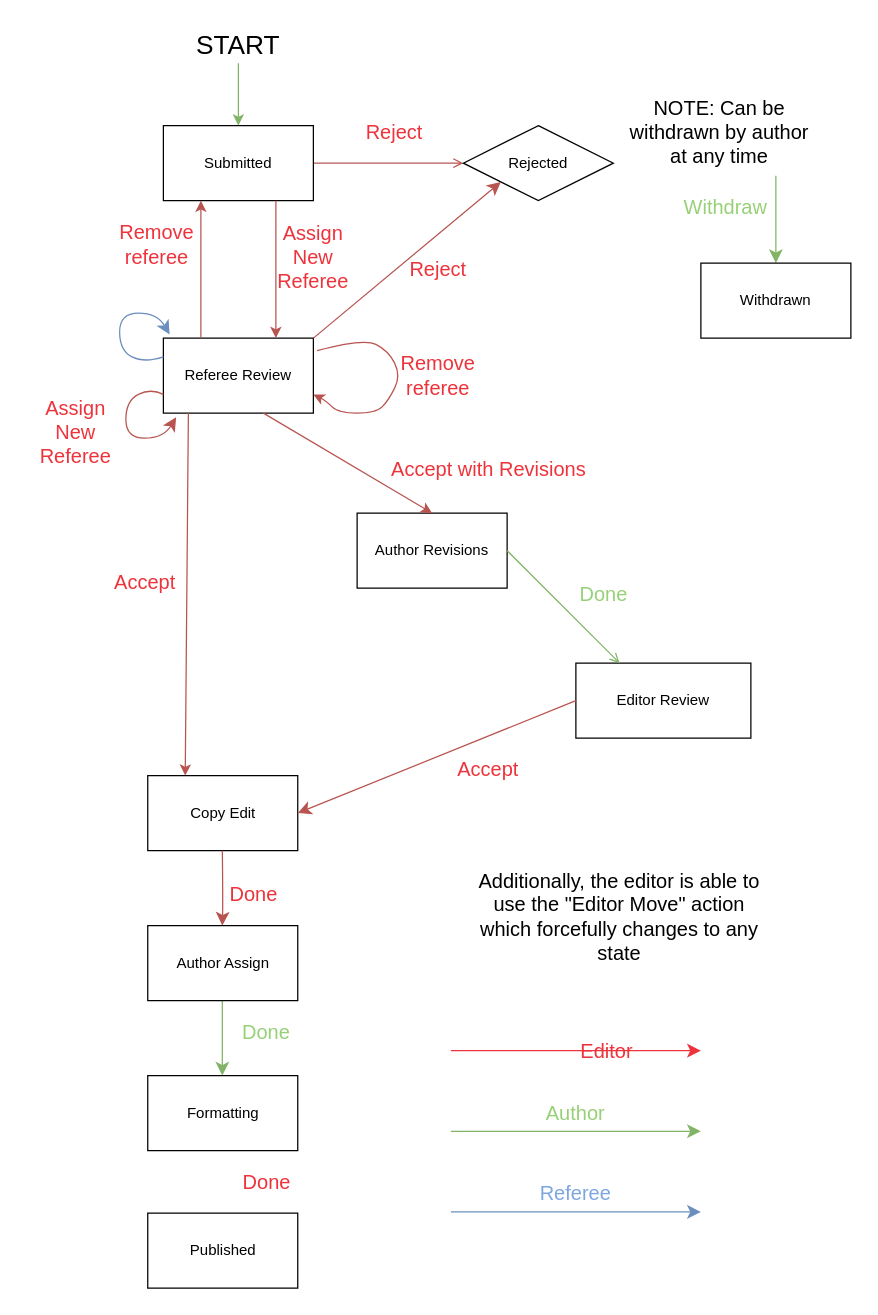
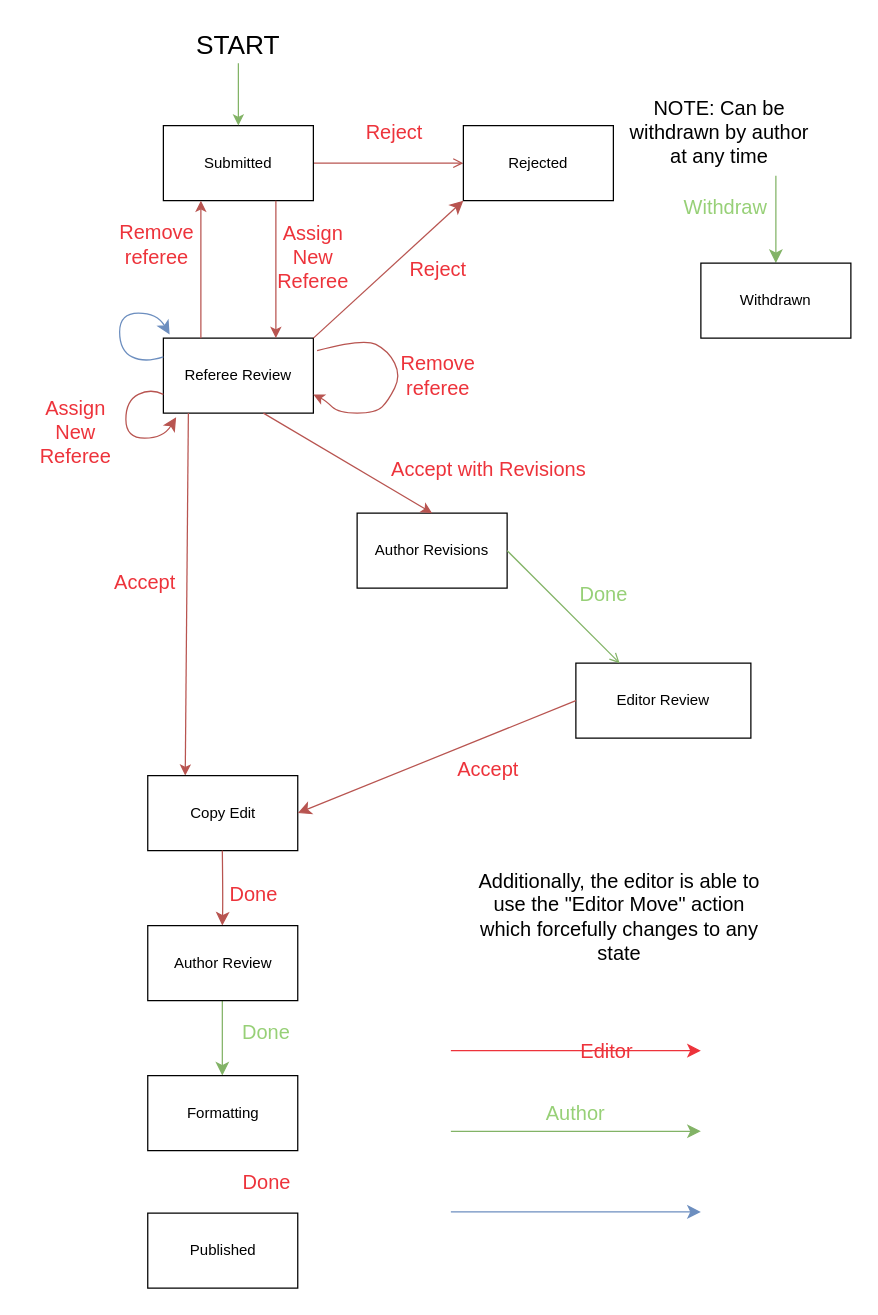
  <mxCell id="0" />
  <mxCell id="1" parent="0" />
  <mxCell id="2" value="Referee Review" style="rounded=0;whiteSpace=wrap;html=1;" parent="1" vertex="1"><mxGeometry x="130" y="270" width="120" height="60" as="geometry" /></mxCell>
  <mxCell id="3" value="&lt;div&gt;Author Revisions&lt;/div&gt;" style="rounded=0;whiteSpace=wrap;html=1;" parent="1" vertex="1"><mxGeometry x="285" y="410" width="120" height="60" as="geometry" /></mxCell>
  <mxCell id="4" value="" style="endArrow=classic;html=1;rounded=0;exitX=0.25;exitY=1;exitDx=0;exitDy=0;entryX=0.25;entryY=0;entryDx=0;entryDy=0;fillColor=#f8cecc;strokeColor=#b85450;" parent="1" target="21" edge="1"><mxGeometry width="50" height="50" relative="1" as="geometry"><mxPoint x="150" y="330" as="sourcePoint" /><mxPoint x="160" y="380" as="targetPoint" /></mxGeometry></mxCell>
  <mxCell id="5" value="" style="endArrow=classic;html=1;rounded=0;entryX=0.5;entryY=0;entryDx=0;entryDy=0;exitX=0.75;exitY=1;exitDx=0;exitDy=0;fillColor=#f8cecc;strokeColor=#b85450;" parent="1" target="3" edge="1"><mxGeometry width="50" height="50" relative="1" as="geometry"><mxPoint x="210" y="330" as="sourcePoint" /><mxPoint x="160" y="380" as="targetPoint" /></mxGeometry></mxCell>
  <mxCell id="6" value="Accept with Revisions" style="text;html=1;align=center;verticalAlign=middle;resizable=0;points=[];autosize=1;strokeColor=none;fillColor=none;fontSize=16;fontColor=#ED333B;" parent="1" vertex="1"><mxGeometry x="300" y="360" width="180" height="30" as="geometry" /></mxCell>
  <mxCell id="7" value="&lt;div style=&quot;font-size: 16px;&quot;&gt;Accept&lt;/div&gt;" style="text;html=1;align=center;verticalAlign=middle;resizable=0;points=[];autosize=1;strokeColor=none;fillColor=none;fontSize=16;fontColor=#ED333B;" parent="1" vertex="1"><mxGeometry x="80" y="450" width="70" height="30" as="geometry" /></mxCell>
  <mxCell id="8" value="Editor Review" style="rounded=0;whiteSpace=wrap;html=1;" parent="1" vertex="1"><mxGeometry x="460" y="530" width="140" height="60" as="geometry" /></mxCell>
  <mxCell id="9" value="" style="endArrow=open;html=1;rounded=0;entryX=0.25;entryY=0;entryDx=0;entryDy=0;exitX=1;exitY=0.5;exitDx=0;exitDy=0;fillColor=#d5e8d4;strokeColor=#82b366;" parent="1" source="3" target="8" edge="1"><mxGeometry width="50" height="50" relative="1" as="geometry"><mxPoint x="410" y="430" as="sourcePoint" /><mxPoint x="432.5" y="595" as="targetPoint" /></mxGeometry></mxCell>
  <mxCell id="10" value="Assign New Referee" style="text;html=1;align=center;verticalAlign=middle;whiteSpace=wrap;rounded=0;fontSize=16;fontColor=#ED333B;" parent="1" vertex="1"><mxGeometry x="20" y="330" width="80" height="30" as="geometry" /></mxCell>
  <mxCell id="11" style="edgeStyle=orthogonalEdgeStyle;rounded=0;orthogonalLoop=1;jettySize=auto;html=1;entryX=0;entryY=0.5;entryDx=0;entryDy=0;fillColor=#f8cecc;strokeColor=#b85450;endArrow=open;" parent="1" source="12" target="13" edge="1"><mxGeometry relative="1" as="geometry" /></mxCell>
  <mxCell id="12" value="Submitted" style="rounded=0;whiteSpace=wrap;html=1;" parent="1" vertex="1"><mxGeometry x="130" y="100" width="120" height="60" as="geometry" /></mxCell>
- <mxCell id="13" value="Rejected" style="rhombus;whiteSpace=wrap;html=1;" parent="1" vertex="1"><mxGeometry x="370" y="100" width="120" height="60" as="geometry" /></mxCell>
+ <mxCell id="13" value="Rejected" style="rounded=0;whiteSpace=wrap;html=1;" parent="1" vertex="1"><mxGeometry x="370" y="100" width="120" height="60" as="geometry" /></mxCell>
  <mxCell id="14" value="&lt;div style=&quot;font-size: 16px;&quot;&gt;Reject&lt;/div&gt;" style="text;html=1;align=center;verticalAlign=middle;whiteSpace=wrap;rounded=0;fontSize=16;fontColor=#ED333B;" parent="1" vertex="1"><mxGeometry x="285" y="90" width="60" height="30" as="geometry" /></mxCell>
  <mxCell id="15" value="" style="endArrow=classic;html=1;rounded=0;exitX=0.75;exitY=1;exitDx=0;exitDy=0;entryX=0.75;entryY=0;entryDx=0;entryDy=0;fillColor=#f8cecc;strokeColor=#b85450;" parent="1" target="2" edge="1"><mxGeometry width="50" height="50" relative="1" as="geometry"><mxPoint x="220.003" y="160" as="sourcePoint" /><mxPoint x="190" y="190" as="targetPoint" /></mxGeometry></mxCell>
  <mxCell id="16" value="" style="endArrow=classic;html=1;rounded=0;exitX=0.25;exitY=0;exitDx=0;exitDy=0;entryX=0.25;entryY=1;entryDx=0;entryDy=0;fillColor=#f8cecc;strokeColor=#b85450;" parent="1" source="2" edge="1"><mxGeometry width="50" height="50" relative="1" as="geometry"><mxPoint x="140" y="240" as="sourcePoint" /><mxPoint x="160.003" y="160" as="targetPoint" /></mxGeometry></mxCell>
  <mxCell id="17" value="Assign New Referee" style="text;html=1;align=center;verticalAlign=middle;whiteSpace=wrap;rounded=0;fontSize=16;fontColor=#ED333B;" parent="1" vertex="1"><mxGeometry x="220" y="190" width="60" height="30" as="geometry" /></mxCell>
  <mxCell id="18" value="Remove referee" style="text;html=1;align=center;verticalAlign=middle;whiteSpace=wrap;rounded=0;fontSize=16;fontColor=#ED333B;" parent="1" vertex="1"><mxGeometry x="90" y="170" width="70" height="50" as="geometry" /></mxCell>
  <mxCell id="19" value="&lt;div style=&quot;font-size: 16px;&quot;&gt;Remove referee&lt;/div&gt;" style="text;html=1;align=center;verticalAlign=middle;whiteSpace=wrap;rounded=0;fontSize=16;fontColor=#ED333B;" parent="1" vertex="1"><mxGeometry x="320" y="285" width="60" height="30" as="geometry" /></mxCell>
  <mxCell id="20" style="edgeStyle=none;curved=1;rounded=0;orthogonalLoop=1;jettySize=auto;html=1;exitX=0.5;exitY=1;exitDx=0;exitDy=0;entryX=0.5;entryY=0;entryDx=0;entryDy=0;fontSize=12;startSize=8;endSize=8;fillColor=#d5e8d4;strokeColor=#82b366;" parent="1" edge="1"><mxGeometry relative="1" as="geometry"><mxPoint x="177.16" y="800" as="sourcePoint" /><mxPoint x="177.16" y="860" as="targetPoint" /></mxGeometry></mxCell>
  <mxCell id="21" value="Copy Edit" style="rounded=0;whiteSpace=wrap;html=1;" parent="1" vertex="1"><mxGeometry x="117.5" y="620" width="120" height="60" as="geometry" /></mxCell>
  <mxCell id="22" value="Formatting" style="rounded=0;whiteSpace=wrap;html=1;" parent="1" vertex="1"><mxGeometry x="117.5" y="860" width="120" height="60" as="geometry" /></mxCell>
  <mxCell id="23" value="Published" style="rounded=0;whiteSpace=wrap;html=1;" parent="1" vertex="1"><mxGeometry x="117.5" y="970" width="120" height="60" as="geometry" /></mxCell>
  <mxCell id="24" value="Done" style="text;html=1;align=center;verticalAlign=middle;whiteSpace=wrap;rounded=0;fontSize=16;fontColor=#97D077;" parent="1" vertex="1"><mxGeometry x="170" y="810" width="85" height="30" as="geometry" /></mxCell>
  <mxCell id="25" value="Done" style="text;html=1;align=center;verticalAlign=middle;whiteSpace=wrap;rounded=0;fontSize=16;fontColor=#ED333B;" parent="1" vertex="1"><mxGeometry x="182.5" y="930" width="60" height="30" as="geometry" /></mxCell>
  <mxCell id="26" value="" style="endArrow=classic;html=1;rounded=0;entryX=0.5;entryY=0;entryDx=0;entryDy=0;fontColor=#97D077;fillColor=#d5e8d4;strokeColor=#82b366;" parent="1" target="12" edge="1"><mxGeometry width="50" height="50" relative="1" as="geometry"><mxPoint x="190" y="50" as="sourcePoint" /><mxPoint x="360" y="180" as="targetPoint" /></mxGeometry></mxCell>
  <mxCell id="27" value="&lt;font style=&quot;font-size: 21px;&quot;&gt;START&lt;/font&gt;" style="text;html=1;align=center;verticalAlign=middle;whiteSpace=wrap;rounded=0;" parent="1" vertex="1"><mxGeometry x="160" y="20" width="60" height="30" as="geometry" /></mxCell>
  <mxCell id="28" value="" style="curved=1;endArrow=classic;html=1;rounded=0;exitX=-0.024;exitY=0.16;exitDx=0;exitDy=0;entryX=0;entryY=0.75;entryDx=0;entryDy=0;exitPerimeter=0;fillColor=#f8cecc;strokeColor=#b85450;" parent="1" edge="1"><mxGeometry width="50" height="50" relative="1" as="geometry"><mxPoint x="253" y="280" as="sourcePoint" /><mxPoint x="250" y="315" as="targetPoint" /><Array as="points"><mxPoint x="290" y="270" /><mxPoint x="310" y="280" /><mxPoint x="320" y="300" /><mxPoint x="310" y="320" /><mxPoint x="300" y="330" /><mxPoint x="270" y="330" /><mxPoint x="260" y="320" /></Array></mxGeometry></mxCell>
  <mxCell id="29" value="" style="endArrow=classic;html=1;rounded=0;fontSize=12;startSize=8;endSize=8;curved=1;fillColor=#d5e8d4;strokeColor=#82b366;" parent="1" edge="1"><mxGeometry width="50" height="50" relative="1" as="geometry"><mxPoint x="620" y="140" as="sourcePoint" /><mxPoint x="620" y="210" as="targetPoint" /></mxGeometry></mxCell>
  <mxCell id="30" value="Withdrawn" style="rounded=0;whiteSpace=wrap;html=1;" parent="1" vertex="1"><mxGeometry x="560" y="210" width="120" height="60" as="geometry" /></mxCell>
  <mxCell id="31" value="" style="endArrow=classic;html=1;rounded=0;fontSize=12;startSize=8;endSize=8;curved=1;entryX=0;entryY=1;entryDx=0;entryDy=0;fillColor=#f8cecc;strokeColor=#b85450;" parent="1" target="13" edge="1"><mxGeometry width="50" height="50" relative="1" as="geometry"><mxPoint x="250" y="270" as="sourcePoint" /><mxPoint x="300" y="220" as="targetPoint" /></mxGeometry></mxCell>
  <mxCell id="32" value="Reject" style="text;html=1;align=center;verticalAlign=middle;whiteSpace=wrap;rounded=0;fontSize=16;fontColor=#ED333B;" parent="1" vertex="1"><mxGeometry x="320" y="200" width="60" height="30" as="geometry" /></mxCell>
  <mxCell id="33" value="NOTE: Can be withdrawn by author at any time" style="text;html=1;align=center;verticalAlign=middle;whiteSpace=wrap;rounded=0;fontSize=16;" parent="1" vertex="1"><mxGeometry x="500" y="90" width="150" height="30" as="geometry" /></mxCell>
  <mxCell id="34" value="Withdraw" style="text;html=1;align=center;verticalAlign=middle;whiteSpace=wrap;rounded=0;fontSize=16;fontColor=#97D077;" parent="1" vertex="1"><mxGeometry x="550" y="150" width="60" height="30" as="geometry" /></mxCell>
  <mxCell id="35" value="Done" style="text;html=1;align=center;verticalAlign=middle;whiteSpace=wrap;rounded=0;fontSize=16;fontColor=#97D077;" parent="1" vertex="1"><mxGeometry x="430" width="105" height="30" as="geometry" y="460" /></mxCell>
  <mxCell id="36" value="" style="endArrow=classic;html=1;rounded=0;fontSize=12;startSize=8;endSize=8;curved=1;exitX=0;exitY=0.5;exitDx=0;exitDy=0;entryX=1;entryY=0.5;entryDx=0;entryDy=0;fillColor=#f8cecc;strokeColor=#b85450;" parent="1" source="8" target="21" edge="1"><mxGeometry width="50" height="50" relative="1" as="geometry"><mxPoint x="460" y="650" as="sourcePoint" /><mxPoint x="620" y="630" as="targetPoint" /></mxGeometry></mxCell>
  <mxCell id="37" value="&lt;div&gt;Accept&lt;/div&gt;" style="text;html=1;align=center;verticalAlign=middle;whiteSpace=wrap;rounded=0;fontSize=16;fontColor=#ED333B;" parent="1" vertex="1"><mxGeometry x="360" y="600" width="60" height="30" as="geometry" /></mxCell>
  <mxCell id="38" style="edgeStyle=none;curved=1;rounded=0;orthogonalLoop=1;jettySize=auto;html=1;exitX=0.5;exitY=1;exitDx=0;exitDy=0;entryX=0.5;entryY=0;entryDx=0;entryDy=0;fontSize=12;startSize=8;endSize=8;fillColor=#f8cecc;strokeColor=#b85450;" parent="1" edge="1"><mxGeometry relative="1" as="geometry"><mxPoint x="177.16" y="680" as="sourcePoint" /><mxPoint x="177.16" y="740" as="targetPoint" /><Array as="points"><mxPoint x="177.66" y="720" /></Array></mxGeometry></mxCell>
- <mxCell id="39" value="Author Assign" style="rounded=0;whiteSpace=wrap;html=1;" parent="1" vertex="1"><mxGeometry x="117.5" y="740" width="120" height="60" as="geometry" /></mxCell>
+ <mxCell id="39" value="Author Review" style="rounded=0;whiteSpace=wrap;html=1;" parent="1" vertex="1"><mxGeometry x="117.5" y="740" width="120" height="60" as="geometry" /></mxCell>
  <mxCell id="40" value="Done" style="text;html=1;align=center;verticalAlign=middle;whiteSpace=wrap;rounded=0;fontSize=16;fontColor=#ED333B;" parent="1" vertex="1"><mxGeometry x="160" y="700" width="85" height="30" as="geometry" /></mxCell>
  <mxCell id="41" style="edgeStyle=none;curved=1;rounded=0;orthogonalLoop=1;jettySize=auto;html=1;exitX=0.5;exitY=1;exitDx=0;exitDy=0;fontSize=12;startSize=8;endSize=8;" parent="1" source="40" target="40" edge="1"><mxGeometry relative="1" as="geometry" /></mxCell>
  <mxCell id="42" value="Additionally, the editor is able to use the &quot;Editor Move&quot; action which forcefully changes to any state" style="text;html=1;align=center;verticalAlign=middle;whiteSpace=wrap;rounded=0;fontSize=16;" parent="1" vertex="1"><mxGeometry x="380" y="680" width="230" height="105" as="geometry" /></mxCell>
  <mxCell id="43" value="" style="curved=1;endArrow=classic;html=1;rounded=0;fontSize=12;startSize=8;endSize=8;exitX=0;exitY=0.75;exitDx=0;exitDy=0;entryX=0.085;entryY=1.056;entryDx=0;entryDy=0;entryPerimeter=0;fillColor=#f8cecc;strokeColor=#b85450;" edge="1" parent="1" source="2" target="2"><mxGeometry width="50" height="50" relative="1" as="geometry"><mxPoint x="60" y="340" as="sourcePoint" /><mxPoint x="60" y="380" as="targetPoint" /><Array as="points"><mxPoint x="120" y="310" /><mxPoint x="100" y="320" /><mxPoint x="100" y="350" /><mxPoint x="130" y="350" /></Array></mxGeometry></mxCell>
  <mxCell id="44" value="" style="curved=1;endArrow=classic;html=1;rounded=0;fontSize=12;startSize=8;endSize=8;exitX=0;exitY=0.25;exitDx=0;exitDy=0;entryX=0.085;entryY=1.056;entryDx=0;entryDy=0;entryPerimeter=0;fontColor=#7EA6E0;fillColor=#dae8fc;strokeColor=#6c8ebf;" edge="1" parent="1" source="2"><mxGeometry width="50" height="50" relative="1" as="geometry"><mxPoint x="124" y="279" as="sourcePoint" /><mxPoint x="135" y="267" as="targetPoint" /><Array as="points"><mxPoint x="115" y="290" /><mxPoint x="95" y="280" /><mxPoint x="95" y="250" /><mxPoint x="125" y="250" /></Array></mxGeometry></mxCell>
  <mxCell id="45" value="" style="endArrow=classic;html=1;rounded=0;fontSize=12;startSize=8;endSize=8;curved=1;fontColor=#ED333B;labelBackgroundColor=default;strokeColor=#ED333B;" edge="1" parent="1"><mxGeometry width="50" height="50" relative="1" as="geometry"><mxPoint x="360" y="840" as="sourcePoint" /><mxPoint x="560" y="840" as="targetPoint" /></mxGeometry></mxCell>
  <mxCell id="46" value="Editor" style="text;html=1;align=center;verticalAlign=middle;whiteSpace=wrap;rounded=0;fontSize=16;fontColor=#ED333B;" vertex="1" parent="1"><mxGeometry x="455" y="825" width="60" height="30" as="geometry" /></mxCell>
  <mxCell id="47" value="" style="endArrow=classic;html=1;rounded=0;fontSize=12;startSize=8;endSize=8;curved=1;fillColor=#d5e8d4;strokeColor=#82b366;" edge="1" parent="1"><mxGeometry width="50" height="50" relative="1" as="geometry"><mxPoint x="360" y="904.5" as="sourcePoint" /><mxPoint x="560" y="904.5" as="targetPoint" /></mxGeometry></mxCell>
  <mxCell id="48" value="Author" style="text;html=1;align=center;verticalAlign=middle;whiteSpace=wrap;rounded=0;fontSize=16;fontColor=#97D077;" vertex="1" parent="1"><mxGeometry x="430" y="874.5" width="60" height="30" as="geometry" /></mxCell>
  <mxCell id="49" value="" style="endArrow=classic;html=1;rounded=0;fontSize=12;startSize=8;endSize=8;curved=1;fillColor=#dae8fc;strokeColor=#6c8ebf;" edge="1" parent="1"><mxGeometry width="50" height="50" relative="1" as="geometry"><mxPoint x="360" y="969" as="sourcePoint" /><mxPoint x="560" y="969" as="targetPoint" /></mxGeometry></mxCell>
- <mxCell id="50" value="Referee" style="text;html=1;align=center;verticalAlign=middle;whiteSpace=wrap;rounded=0;fontSize=16;fontColor=#7EA6E0;" vertex="1" parent="1"><mxGeometry x="430" y="939" width="60" height="30" as="geometry" /></mxCell>
